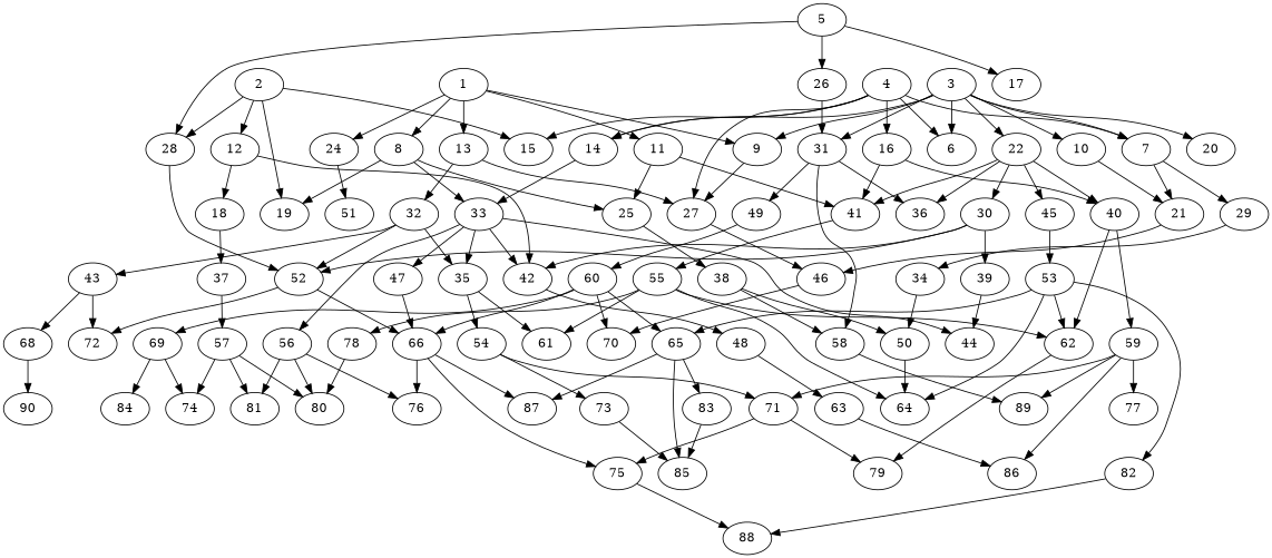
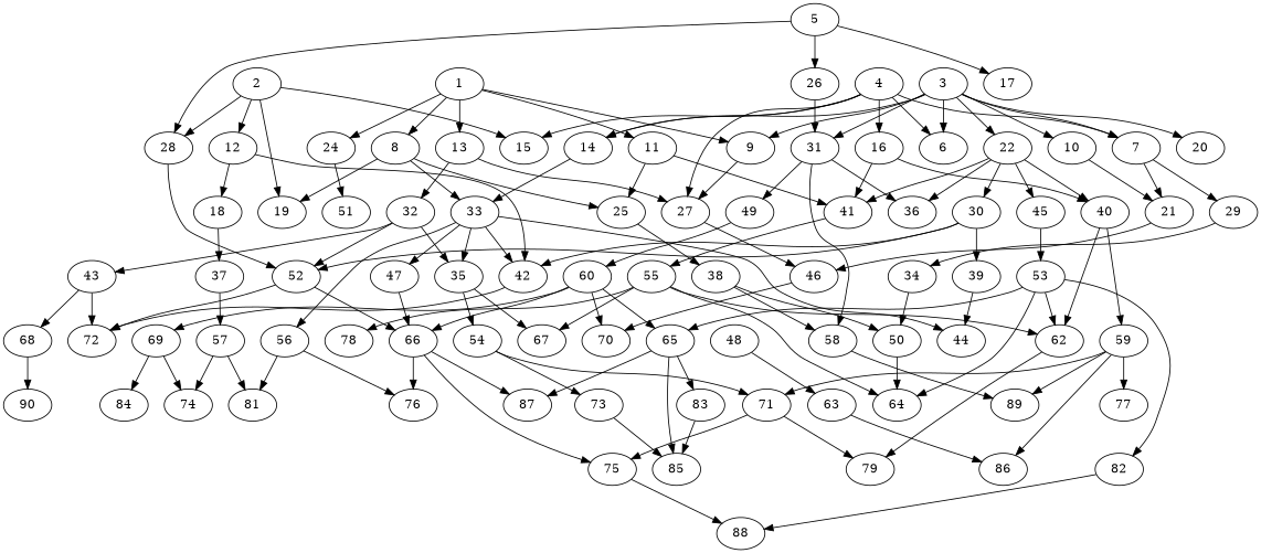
  digraph {
    node [alpha=0.07]
    8 [alpha=0.06]
    1
    9 [alpha=0.05]
    11 [alpha=0.10]
    13 [alpha=0.16]
    24 [alpha=0.09]
    19 [alpha=0.19]
    25 [alpha=0.19]
    33 [alpha=0.11]
    27
    41 [alpha=0.15]
    32 [alpha=0.19]
    16 [alpha=0.16]
    40 [alpha=0.17]
    51 [alpha=0.18]
    38 [alpha=0.11]
    42 [alpha=0.15]
    44 [alpha=0.04]
    35 [alpha=0.09]
    47 [alpha=0.08]
    56 [alpha=0.12]
    46 [alpha=0.01]
    55
    52 [alpha=0.05]
    43 [alpha=0.06]
    59 [alpha=0.06]
    62 [alpha=0.15]
    2
    12 [alpha=0.00]
    15 [alpha=0.06]
    28
    18 [alpha=0.01]
    37 [alpha=0.03]
    48 [alpha=0.04]
    72 [alpha=0.08]
    66 [alpha=0.03]
    3 [alpha=0.05]
    6
    7 [alpha=0.17]
    10 [alpha=0.17]
    14
    20 [alpha=0.11]
    22 [alpha=0.04]
    31 [alpha=0.05]
    21 [alpha=0.12]
    29 [alpha=0.16]
    30 [alpha=0.01]
    36 [alpha=0.09]
    45
    49 [alpha=0.10]
    58 [alpha=0.11]
    34 [alpha=0.03]
    39 [alpha=0.09]
    53 [alpha=0.17]
    60 [alpha=0.15]
    89 [alpha=0.11]
    4 [alpha=0.08]
    70 [alpha=0.11]
    5 [alpha=0.11]
    17 [alpha=0.08]
    26 [alpha=0.18]
    50 [alpha=0.12]
    54
-   67 [alpha=0.15 label=61]
+   67 [alpha=0.15]
    76 [alpha=0.09]
-   80 [alpha=0.20]
    81 [alpha=0.01]
    64 [alpha=0.12]
    78
    57 [alpha=0.19]
    63 [alpha=0.05]
    68 [alpha=0.19]
    77 [alpha=0.11]
    71 [alpha=0.14]
    86 [alpha=0.19]
    79 [alpha=0.09]
    74 [alpha=0.11]
    65 [alpha=0.10]
    82 [alpha=0.19]
    69 [alpha=0.14]
    87 [alpha=0.14]
    75 [alpha=0.06]
    73 [alpha=0.16]
    90 [alpha=0.06]
    85 [alpha=0.09]
    83 [alpha=0.09]
    88 [alpha=0.04]
    84 [alpha=0.14]
    8 -> 19
    8 -> 25
    8 -> 33
    1 -> 8
    1 -> 9
    1 -> 11
    1 -> 13
    1 -> 24
    9 -> 27
    11 -> 25
    11 -> 41
    13 -> 27
    13 -> 32
    24 -> 51
    25 -> 38
    33 -> 42
    33 -> 44
    33 -> 35
    33 -> 47
    33 -> 56
    27 -> 46
    41 -> 55
    32 -> 35
    32 -> 52
    32 -> 43
    16 -> 41
    16 -> 40
    40 -> 59
    40 -> 62
    38 -> 58
    38 -> 50
-   42 -> 48
+   42 -> 72
    35 -> 54
    35 -> 67
    47 -> 66
    56 -> 76
-   56 -> 80
    56 -> 81
    46 -> 70
    55 -> 62
    55 -> 67
    55 -> 64
    55 -> 78
    52 -> 72
    52 -> 66
    43 -> 72
    43 -> 68
    59 -> 89
    59 -> 77
    59 -> 71
    59 -> 86
    62 -> 79
    2 -> 19
    2 -> 12
    2 -> 15
    2 -> 28
    12 -> 42
    12 -> 18
    28 -> 52
    18 -> 37
    37 -> 57
    48 -> 63
    66 -> 76
    66 -> 87
    66 -> 75
    3 -> 9
    3 -> 6
    3 -> 7
    3 -> 10
    3 -> 14
    3 -> 20
    3 -> 22
    3 -> 31
    7 -> 21
    7 -> 29
    10 -> 21
    14 -> 33
    22 -> 41
    22 -> 40
    22 -> 30
    22 -> 36
    22 -> 45
    31 -> 36
    31 -> 49
    31 -> 58
    21 -> 46
    29 -> 34
    30 -> 42
    30 -> 52
    30 -> 39
    45 -> 53
    49 -> 60
    58 -> 89
    34 -> 50
    39 -> 44
    53 -> 62
    53 -> 64
    53 -> 65
    53 -> 82
    60 -> 66
    60 -> 70
    60 -> 65
    60 -> 69
    4 -> 27
    4 -> 16
    4 -> 15
    4 -> 6
    4 -> 7
    4 -> 14
    5 -> 28
    5 -> 17
    5 -> 26
    26 -> 31
    50 -> 64
    54 -> 71
    54 -> 73
-   78 -> 80
-   57 -> 80
    57 -> 81
    57 -> 74
    63 -> 86
    68 -> 90
    71 -> 79
    71 -> 75
    65 -> 87
    65 -> 85
    65 -> 83
    82 -> 88
    69 -> 74
    69 -> 84
    75 -> 88
    73 -> 85
    83 -> 85
  }
